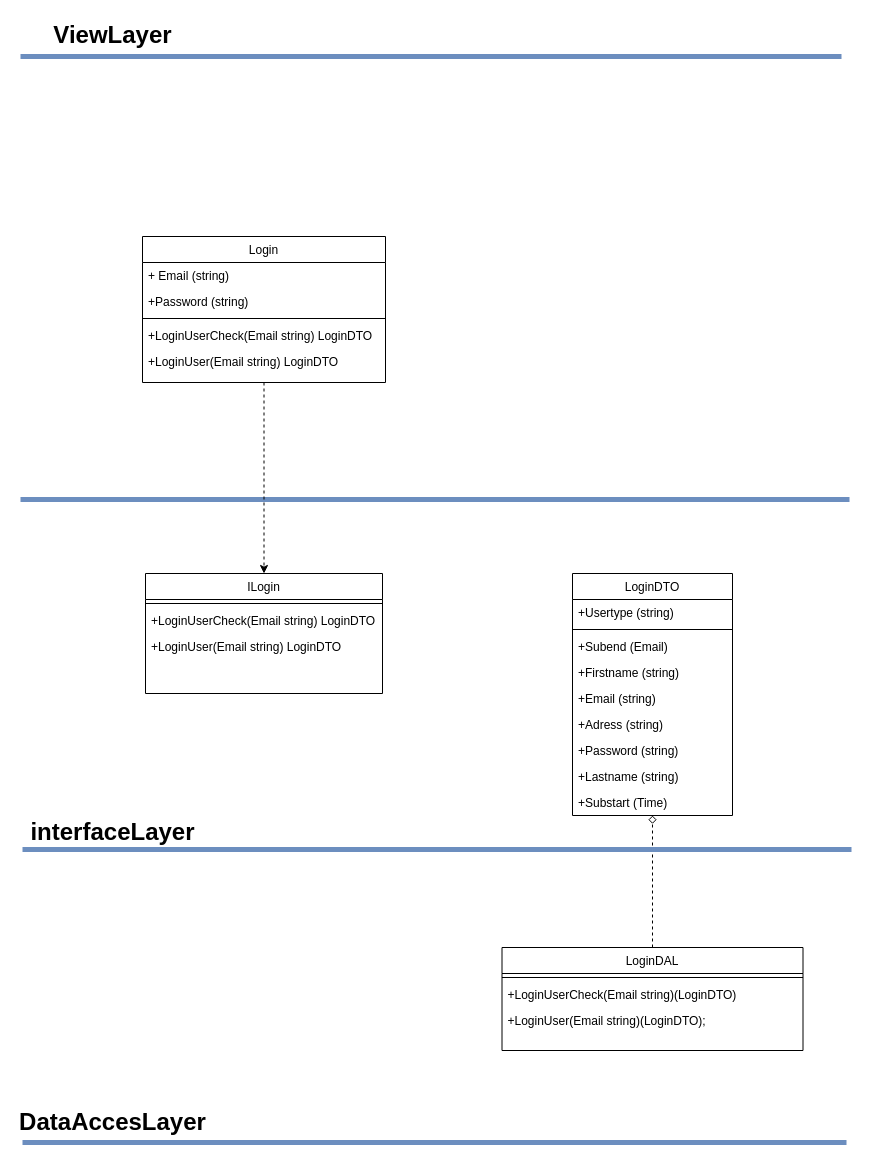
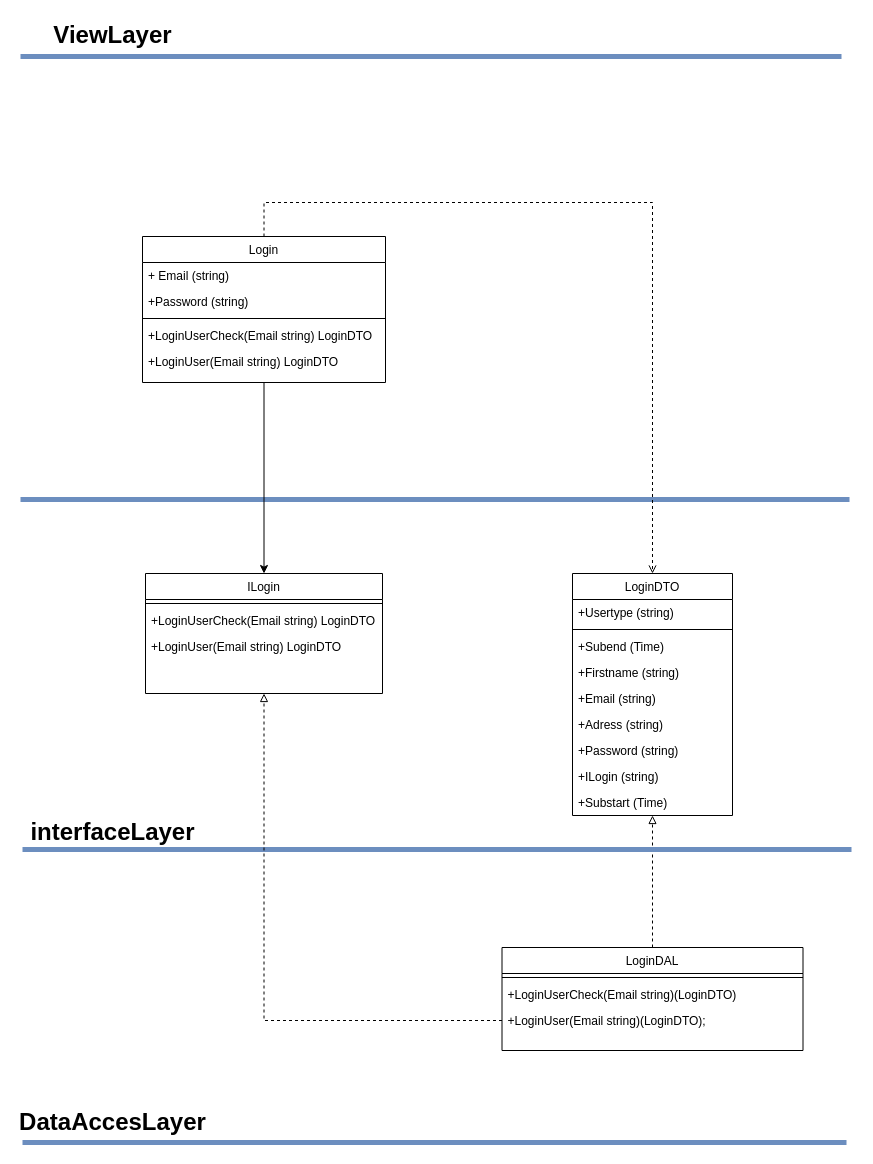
  <mxCell id="0" />
  <mxCell id="1" parent="0" />
  <mxCell id="2" value="LoginDTO" style="swimlane;fontStyle=0;align=center;verticalAlign=top;childLayout=stackLayout;horizontal=1;startSize=26;horizontalStack=0;resizeParent=1;resizeLast=0;collapsible=1;marginBottom=0;rounded=0;shadow=0;strokeWidth=1;" parent="1" vertex="1"><mxGeometry x="572" y="573" width="160" height="242" as="geometry"><mxRectangle x="130" y="380" width="160" height="26" as="alternateBounds" /></mxGeometry></mxCell>
  <mxCell id="3" value="+Usertype (string)" style="text;align=left;verticalAlign=top;spacingLeft=4;spacingRight=4;overflow=hidden;rotatable=0;points=[[0,0.5],[1,0.5]];portConstraint=eastwest;rounded=0;shadow=0;html=0;" vertex="1" parent="2"><mxGeometry y="26" width="160" height="26" as="geometry" /></mxCell>
  <mxCell id="4" value="" style="line;html=1;strokeWidth=1;align=left;verticalAlign=middle;spacingTop=-1;spacingLeft=3;spacingRight=3;rotatable=0;labelPosition=right;points=[];portConstraint=eastwest;" vertex="1" parent="2"><mxGeometry y="52" width="160" height="8" as="geometry" /></mxCell>
- <mxCell id="5" value="+Subend (Email)" style="text;align=left;verticalAlign=top;spacingLeft=4;spacingRight=4;overflow=hidden;rotatable=0;points=[[0,0.5],[1,0.5]];portConstraint=eastwest;rounded=0;shadow=0;html=0;" vertex="1" parent="2"><mxGeometry y="60" width="160" height="26" as="geometry" /></mxCell>
+ <mxCell id="5" value="+Subend (Time)" style="text;align=left;verticalAlign=top;spacingLeft=4;spacingRight=4;overflow=hidden;rotatable=0;points=[[0,0.5],[1,0.5]];portConstraint=eastwest;rounded=0;shadow=0;html=0;" vertex="1" parent="2"><mxGeometry y="60" width="160" height="26" as="geometry" /></mxCell>
  <mxCell id="6" value="+Firstname (string)" style="text;align=left;verticalAlign=top;spacingLeft=4;spacingRight=4;overflow=hidden;rotatable=0;points=[[0,0.5],[1,0.5]];portConstraint=eastwest;rounded=0;shadow=0;html=0;" vertex="1" parent="2"><mxGeometry y="86" width="160" height="26" as="geometry" /></mxCell>
  <mxCell id="7" value="+Email (string)" style="text;align=left;verticalAlign=top;spacingLeft=4;spacingRight=4;overflow=hidden;rotatable=0;points=[[0,0.5],[1,0.5]];portConstraint=eastwest;rounded=0;shadow=0;html=0;" vertex="1" parent="2"><mxGeometry y="112" width="160" height="26" as="geometry" /></mxCell>
  <mxCell id="8" value="+Adress (string)" style="text;align=left;verticalAlign=top;spacingLeft=4;spacingRight=4;overflow=hidden;rotatable=0;points=[[0,0.5],[1,0.5]];portConstraint=eastwest;rounded=0;shadow=0;html=0;" vertex="1" parent="2"><mxGeometry y="138" width="160" height="26" as="geometry" /></mxCell>
  <mxCell id="9" value="+Password (string)" style="text;align=left;verticalAlign=top;spacingLeft=4;spacingRight=4;overflow=hidden;rotatable=0;points=[[0,0.5],[1,0.5]];portConstraint=eastwest;rounded=0;shadow=0;html=0;" vertex="1" parent="2"><mxGeometry y="164" width="160" height="26" as="geometry" /></mxCell>
- <mxCell id="10" value="+Lastname (string)" style="text;align=left;verticalAlign=top;spacingLeft=4;spacingRight=4;overflow=hidden;rotatable=0;points=[[0,0.5],[1,0.5]];portConstraint=eastwest;rounded=0;shadow=0;html=0;" vertex="1" parent="2"><mxGeometry y="190" width="160" height="26" as="geometry" /></mxCell>
+ <mxCell id="10" value="+ILogin (string)" style="text;align=left;verticalAlign=top;spacingLeft=4;spacingRight=4;overflow=hidden;rotatable=0;points=[[0,0.5],[1,0.5]];portConstraint=eastwest;rounded=0;shadow=0;html=0;" vertex="1" parent="2"><mxGeometry y="190" width="160" height="26" as="geometry" /></mxCell>
  <mxCell id="11" value="+Substart (Time)" style="text;align=left;verticalAlign=top;spacingLeft=4;spacingRight=4;overflow=hidden;rotatable=0;points=[[0,0.5],[1,0.5]];portConstraint=eastwest;rounded=0;shadow=0;html=0;" vertex="1" parent="2"><mxGeometry y="216" width="160" height="26" as="geometry" /></mxCell>
- <mxCell id="12" style="edgeStyle=orthogonalEdgeStyle;rounded=0;orthogonalLoop=1;jettySize=auto;html=1;entryX=0.5;entryY=1;entryDx=0;entryDy=0;dashed=1;endArrow=diamond;endFill=0;" parent="1" source="13" target="2" edge="1"><mxGeometry relative="1" as="geometry" /></mxCell>
+ <mxCell id="12" style="edgeStyle=orthogonalEdgeStyle;rounded=0;orthogonalLoop=1;jettySize=auto;html=1;entryX=0.5;entryY=1;entryDx=0;entryDy=0;dashed=1;endArrow=block;endFill=0;" parent="1" source="13" target="2" edge="1"><mxGeometry relative="1" as="geometry" /></mxCell>
  <mxCell id="13" value="LoginDAL" style="swimlane;fontStyle=0;align=center;verticalAlign=top;childLayout=stackLayout;horizontal=1;startSize=26;horizontalStack=0;resizeParent=1;resizeLast=0;collapsible=1;marginBottom=0;rounded=0;shadow=0;strokeWidth=1;" parent="1" vertex="1"><mxGeometry x="501.5" y="947" width="301" height="103" as="geometry"><mxRectangle x="130" y="380" width="160" height="26" as="alternateBounds" /></mxGeometry></mxCell>
  <mxCell id="14" value="" style="line;html=1;strokeWidth=1;align=left;verticalAlign=middle;spacingTop=-1;spacingLeft=3;spacingRight=3;rotatable=0;labelPosition=right;points=[];portConstraint=eastwest;" parent="13" vertex="1"><mxGeometry y="26" width="301" height="8" as="geometry" /></mxCell>
  <mxCell id="15" value="+LoginUserCheck(Email string)(LoginDTO)" style="text;align=left;verticalAlign=top;spacingLeft=4;spacingRight=4;overflow=hidden;rotatable=0;points=[[0,0.5],[1,0.5]];portConstraint=eastwest;rounded=0;shadow=0;html=0;" parent="13" vertex="1"><mxGeometry y="34" width="301" height="26" as="geometry" /></mxCell>
  <mxCell id="16" value="+LoginUser(Email string)(LoginDTO);" style="text;align=left;verticalAlign=top;spacingLeft=4;spacingRight=4;overflow=hidden;rotatable=0;points=[[0,0.5],[1,0.5]];portConstraint=eastwest;rounded=0;shadow=0;html=0;" parent="13" vertex="1"><mxGeometry y="60" width="301" height="26" as="geometry" /></mxCell>
  <mxCell id="17" value="ILogin" style="swimlane;fontStyle=0;align=center;verticalAlign=top;childLayout=stackLayout;horizontal=1;startSize=26;horizontalStack=0;resizeParent=1;resizeLast=0;collapsible=1;marginBottom=0;rounded=0;shadow=0;strokeWidth=1;" parent="1" vertex="1"><mxGeometry x="145" y="573" width="237" height="120" as="geometry"><mxRectangle x="130" y="380" width="160" height="26" as="alternateBounds" /></mxGeometry></mxCell>
  <mxCell id="18" value="" style="line;html=1;strokeWidth=1;align=left;verticalAlign=middle;spacingTop=-1;spacingLeft=3;spacingRight=3;rotatable=0;labelPosition=right;points=[];portConstraint=eastwest;" parent="17" vertex="1"><mxGeometry y="26" width="237" height="8" as="geometry" /></mxCell>
  <mxCell id="19" value="+LoginUserCheck(Email string) LoginDTO" style="text;align=left;verticalAlign=top;spacingLeft=4;spacingRight=4;overflow=hidden;rotatable=0;points=[[0,0.5],[1,0.5]];portConstraint=eastwest;rounded=0;shadow=0;html=0;" parent="17" vertex="1"><mxGeometry y="34" width="237" height="26" as="geometry" /></mxCell>
  <mxCell id="20" value="+LoginUser(Email string) LoginDTO" style="text;align=left;verticalAlign=top;spacingLeft=4;spacingRight=4;overflow=hidden;rotatable=0;points=[[0,0.5],[1,0.5]];portConstraint=eastwest;rounded=0;shadow=0;html=0;" parent="17" vertex="1"><mxGeometry y="60" width="237" height="26" as="geometry" /></mxCell>
  <mxCell id="21" value="" style="endArrow=none;html=1;rounded=0;fillColor=#dae8fc;strokeColor=#6c8ebf;strokeWidth=5;" parent="1" edge="1"><mxGeometry width="50" height="50" relative="1" as="geometry"><mxPoint x="20" y="499" as="sourcePoint" /><mxPoint y="499" as="targetPoint" x="849" /></mxGeometry></mxCell>
  <mxCell id="22" value="" style="endArrow=none;html=1;rounded=0;fillColor=#dae8fc;strokeColor=#6c8ebf;strokeWidth=5;" parent="1" edge="1"><mxGeometry width="50" height="50" relative="1" as="geometry"><mxPoint x="22" y="849" as="sourcePoint" /><mxPoint x="851" y="849" as="targetPoint" /></mxGeometry></mxCell>
  <mxCell id="23" value="&lt;b&gt;&lt;font style=&quot;font-size: 24px&quot;&gt;interfaceLayer&lt;/font&gt;&lt;/b&gt;" style="text;html=1;strokeColor=none;fillColor=none;align=center;verticalAlign=middle;whiteSpace=wrap;rounded=0;" parent="1" vertex="1"><mxGeometry x="20" y="817" width="185" height="30" as="geometry" /></mxCell>
  <mxCell id="24" value="&lt;b&gt;&lt;font style=&quot;font-size: 24px&quot;&gt;DataAccesLayer&lt;/font&gt;&lt;/b&gt;" style="text;html=1;strokeColor=none;fillColor=none;align=center;verticalAlign=middle;whiteSpace=wrap;rounded=0;" parent="1" vertex="1"><mxGeometry x="20" y="1107" width="185" height="30" as="geometry" /></mxCell>
  <mxCell id="25" value="" style="endArrow=none;html=1;rounded=0;fontSize=24;fillColor=#dae8fc;strokeColor=#6c8ebf;strokeWidth=5;" parent="1" edge="1"><mxGeometry width="50" height="50" relative="1" as="geometry"><mxPoint x="20" y="56" as="sourcePoint" /><mxPoint x="841" y="56" as="targetPoint" /></mxGeometry></mxCell>
  <mxCell id="26" value="" style="endArrow=none;html=1;rounded=0;fontSize=24;fillColor=#dae8fc;strokeColor=#6c8ebf;strokeWidth=5;" parent="1" edge="1"><mxGeometry width="50" height="50" relative="1" as="geometry"><mxPoint x="22" y="1142" as="sourcePoint" /><mxPoint x="846" y="1142" as="targetPoint" /></mxGeometry></mxCell>
  <mxCell id="27" value="&lt;b&gt;&lt;font style=&quot;font-size: 24px&quot;&gt;ViewLayer&lt;/font&gt;&lt;/b&gt;" style="text;html=1;strokeColor=none;fillColor=none;align=center;verticalAlign=middle;whiteSpace=wrap;rounded=0;" parent="1" vertex="1"><mxGeometry x="20" y="20" width="185" height="30" as="geometry" /></mxCell>
- <mxCell id="28" style="edgeStyle=orthogonalEdgeStyle;rounded=0;orthogonalLoop=1;jettySize=auto;html=1;entryX=0.5;entryY=0;entryDx=0;entryDy=0;dashed=1;" parent="1" source="30" target="17" edge="1"><mxGeometry relative="1" as="geometry" /></mxCell>
+ <mxCell id="28" style="edgeStyle=orthogonalEdgeStyle;rounded=0;orthogonalLoop=1;jettySize=auto;html=1;entryX=0.5;entryY=0;entryDx=0;entryDy=0;" parent="1" source="30" target="17" edge="1"><mxGeometry relative="1" as="geometry" /></mxCell>
+ <mxCell id="29" style="edgeStyle=orthogonalEdgeStyle;rounded=0;orthogonalLoop=1;jettySize=auto;html=1;entryX=0.5;entryY=0;entryDx=0;entryDy=0;dashed=1;endArrow=open;endFill=0;" parent="1" source="30" target="2" edge="1"><mxGeometry relative="1" as="geometry"><Array as="points"><mxPoint x="264" y="202" /><mxPoint x="652" y="202" /></Array></mxGeometry></mxCell>
  <mxCell id="30" value="Login" style="swimlane;fontStyle=0;align=center;verticalAlign=top;childLayout=stackLayout;horizontal=1;startSize=26;horizontalStack=0;resizeParent=1;resizeLast=0;collapsible=1;marginBottom=0;rounded=0;shadow=0;strokeWidth=1;" parent="1" vertex="1"><mxGeometry x="142" y="236" width="243" height="146" as="geometry"><mxRectangle x="130" y="380" width="160" height="26" as="alternateBounds" /></mxGeometry></mxCell>
  <mxCell id="31" value="+ Email (string)" style="text;align=left;verticalAlign=top;spacingLeft=4;spacingRight=4;overflow=hidden;rotatable=0;points=[[0,0.5],[1,0.5]];portConstraint=eastwest;rounded=0;shadow=0;html=0;" parent="30" vertex="1"><mxGeometry y="26" width="243" height="26" as="geometry" /></mxCell>
  <mxCell id="32" value="+Password (string)" style="text;align=left;verticalAlign=top;spacingLeft=4;spacingRight=4;overflow=hidden;rotatable=0;points=[[0,0.5],[1,0.5]];portConstraint=eastwest;rounded=0;shadow=0;html=0;" parent="30" vertex="1"><mxGeometry y="52" width="243" height="26" as="geometry" /></mxCell>
  <mxCell id="33" value="" style="line;html=1;strokeWidth=1;align=left;verticalAlign=middle;spacingTop=-1;spacingLeft=3;spacingRight=3;rotatable=0;labelPosition=right;points=[];portConstraint=eastwest;" parent="30" vertex="1"><mxGeometry y="78" width="243" height="8" as="geometry" /></mxCell>
  <mxCell id="34" value="+LoginUserCheck(Email string) LoginDTO" style="text;align=left;verticalAlign=top;spacingLeft=4;spacingRight=4;overflow=hidden;rotatable=0;points=[[0,0.5],[1,0.5]];portConstraint=eastwest;rounded=0;shadow=0;html=0;" parent="30" vertex="1"><mxGeometry y="86" width="243" height="26" as="geometry" /></mxCell>
  <mxCell id="35" value="+LoginUser(Email string) LoginDTO" style="text;align=left;verticalAlign=top;spacingLeft=4;spacingRight=4;overflow=hidden;rotatable=0;points=[[0,0.5],[1,0.5]];portConstraint=eastwest;rounded=0;shadow=0;html=0;" parent="30" vertex="1"><mxGeometry y="112" width="243" height="26" as="geometry" /></mxCell>
+ <mxCell id="36" style="edgeStyle=orthogonalEdgeStyle;rounded=0;orthogonalLoop=1;jettySize=auto;html=1;entryX=0.5;entryY=1;entryDx=0;entryDy=0;dashed=1;endArrow=block;endFill=0;" parent="1" source="16" target="17" edge="1"><mxGeometry relative="1" as="geometry" /></mxCell>
